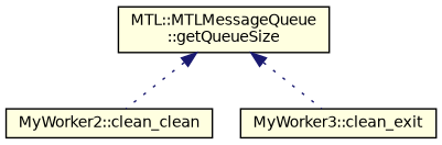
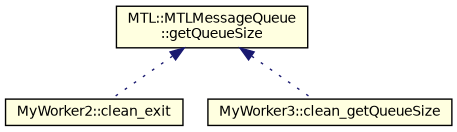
  digraph {
    rankdir=TB
    node [color=black fillcolor=lightyellow fontname=Helvetica fontsize=10 shape=record style=filled]
    edge [color=midnightblue dir=back fontname=Helvetica fontsize=10 labelfontname=Helvetica labelfontsize=10 style=dotted]
    n1 [fontcolor=black height=0.2 label="MTL::MTLMessageQueue\l::getQueueSize" width=0.4]
-   n2 [height=0.2 label="MyWorker2::clean_clean" width=0.4]
-   n3 [height=0.2 label="MyWorker3::clean_exit" width=0.4]
+   n2 [height=0.2 label="MyWorker2::clean_exit" width=0.4]
+   n3 [height=0.2 label="MyWorker3::clean_getQueueSize" width=0.4]
    n1 -> n2
    n1 -> n3
  }
